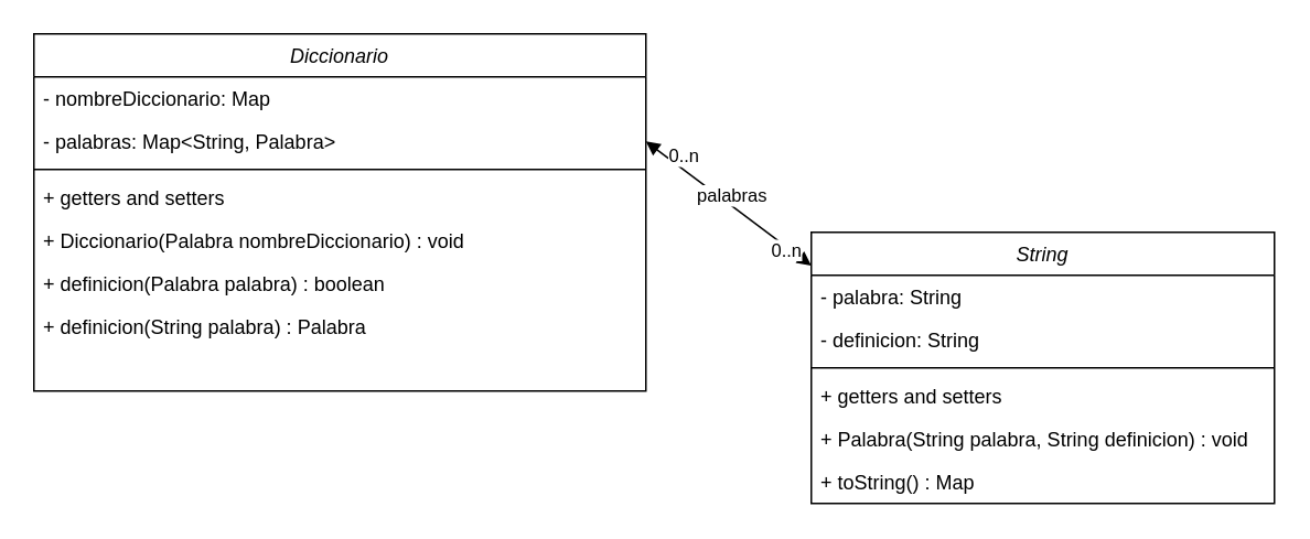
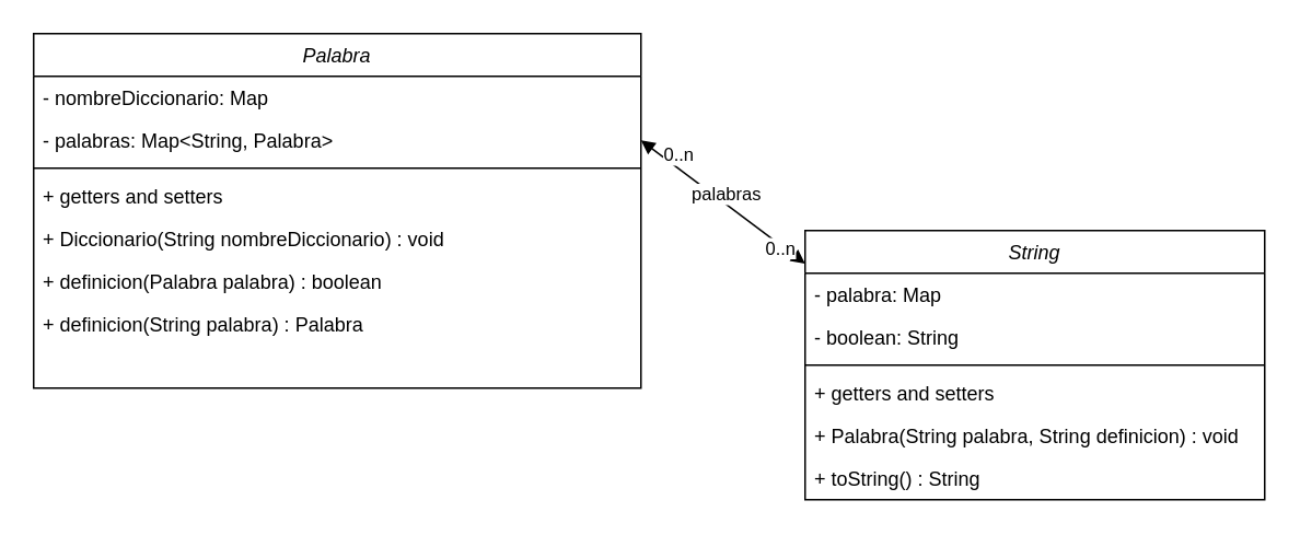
  <mxCell id="0" />
  <mxCell id="1" parent="0" />
- <mxCell id="2" value="Diccionario" style="swimlane;fontStyle=2;align=center;verticalAlign=top;childLayout=stackLayout;horizontal=1;startSize=26;horizontalStack=0;resizeParent=1;resizeLast=0;collapsible=1;marginBottom=0;rounded=0;shadow=0;strokeWidth=1;" parent="1" vertex="1"><mxGeometry x="20" y="20" width="370" height="216" as="geometry"><mxRectangle x="230" y="140" width="160" height="26" as="alternateBounds" /></mxGeometry></mxCell>
+ <mxCell id="2" value="Palabra" style="swimlane;fontStyle=2;align=center;verticalAlign=top;childLayout=stackLayout;horizontal=1;startSize=26;horizontalStack=0;resizeParent=1;resizeLast=0;collapsible=1;marginBottom=0;rounded=0;shadow=0;strokeWidth=1;" parent="1" vertex="1"><mxGeometry x="20" y="20" width="370" height="216" as="geometry"><mxRectangle x="230" y="140" width="160" height="26" as="alternateBounds" /></mxGeometry></mxCell>
  <mxCell id="3" value="- nombreDiccionario: Map" style="text;align=left;verticalAlign=top;spacingLeft=4;spacingRight=4;overflow=hidden;rotatable=0;points=[[0,0.5],[1,0.5]];portConstraint=eastwest;" parent="2" vertex="1"><mxGeometry y="26" width="370" height="26" as="geometry" /></mxCell>
  <mxCell id="4" value="- palabras: Map&lt;String, Palabra&gt;" style="text;align=left;verticalAlign=top;spacingLeft=4;spacingRight=4;overflow=hidden;rotatable=0;points=[[0,0.5],[1,0.5]];portConstraint=eastwest;rounded=0;shadow=0;html=0;" parent="2" vertex="1"><mxGeometry y="52" width="370" height="26" as="geometry" /></mxCell>
  <mxCell id="5" value="" style="line;html=1;strokeWidth=1;align=left;verticalAlign=middle;spacingTop=-1;spacingLeft=3;spacingRight=3;rotatable=0;labelPosition=right;points=[];portConstraint=eastwest;" parent="2" vertex="1"><mxGeometry y="78" width="370" height="8" as="geometry" /></mxCell>
  <mxCell id="6" value="+ getters and setters" style="text;align=left;verticalAlign=top;spacingLeft=4;spacingRight=4;overflow=hidden;rotatable=0;points=[[0,0.5],[1,0.5]];portConstraint=eastwest;" parent="2" vertex="1"><mxGeometry y="86" width="370" height="26" as="geometry" /></mxCell>
- <mxCell id="7" value="+ Diccionario(Palabra nombreDiccionario) : void" style="text;align=left;verticalAlign=top;spacingLeft=4;spacingRight=4;overflow=hidden;rotatable=0;points=[[0,0.5],[1,0.5]];portConstraint=eastwest;" vertex="1" parent="2"><mxGeometry y="112" width="370" height="26" as="geometry" /></mxCell>
+ <mxCell id="7" value="+ Diccionario(String nombreDiccionario) : void" style="text;align=left;verticalAlign=top;spacingLeft=4;spacingRight=4;overflow=hidden;rotatable=0;points=[[0,0.5],[1,0.5]];portConstraint=eastwest;" vertex="1" parent="2"><mxGeometry y="112" width="370" height="26" as="geometry" /></mxCell>
  <mxCell id="8" value="+ definicion(Palabra palabra) : boolean" style="text;align=left;verticalAlign=top;spacingLeft=4;spacingRight=4;overflow=hidden;rotatable=0;points=[[0,0.5],[1,0.5]];portConstraint=eastwest;" vertex="1" parent="2"><mxGeometry y="138" width="370" height="26" as="geometry" /></mxCell>
  <mxCell id="9" value="+ definicion(String palabra) : Palabra" style="text;align=left;verticalAlign=top;spacingLeft=4;spacingRight=4;overflow=hidden;rotatable=0;points=[[0,0.5],[1,0.5]];portConstraint=eastwest;" vertex="1" parent="2"><mxGeometry y="164" width="370" height="26" as="geometry" /></mxCell>
  <mxCell id="10" value="String" style="swimlane;fontStyle=2;align=center;verticalAlign=top;childLayout=stackLayout;horizontal=1;startSize=26;horizontalStack=0;resizeParent=1;resizeLast=0;collapsible=1;marginBottom=0;rounded=0;shadow=0;strokeWidth=1;" vertex="1" parent="1"><mxGeometry x="490" y="140" width="280" height="164" as="geometry"><mxRectangle x="230" y="140" width="160" height="26" as="alternateBounds" /></mxGeometry></mxCell>
- <mxCell id="11" value="- palabra: String" style="text;align=left;verticalAlign=top;spacingLeft=4;spacingRight=4;overflow=hidden;rotatable=0;points=[[0,0.5],[1,0.5]];portConstraint=eastwest;" vertex="1" parent="10"><mxGeometry y="26" width="280" height="26" as="geometry" /></mxCell>
- <mxCell id="12" value="- definicion: String" style="text;align=left;verticalAlign=top;spacingLeft=4;spacingRight=4;overflow=hidden;rotatable=0;points=[[0,0.5],[1,0.5]];portConstraint=eastwest;rounded=0;shadow=0;html=0;" vertex="1" parent="10"><mxGeometry y="52" width="280" height="26" as="geometry" /></mxCell>
+ <mxCell id="11" value="- palabra: Map" style="text;align=left;verticalAlign=top;spacingLeft=4;spacingRight=4;overflow=hidden;rotatable=0;points=[[0,0.5],[1,0.5]];portConstraint=eastwest;" vertex="1" parent="10"><mxGeometry y="26" width="280" height="26" as="geometry" /></mxCell>
+ <mxCell id="12" value="- boolean: String" style="text;align=left;verticalAlign=top;spacingLeft=4;spacingRight=4;overflow=hidden;rotatable=0;points=[[0,0.5],[1,0.5]];portConstraint=eastwest;rounded=0;shadow=0;html=0;" vertex="1" parent="10"><mxGeometry y="52" width="280" height="26" as="geometry" /></mxCell>
  <mxCell id="13" value="" style="line;html=1;strokeWidth=1;align=left;verticalAlign=middle;spacingTop=-1;spacingLeft=3;spacingRight=3;rotatable=0;labelPosition=right;points=[];portConstraint=eastwest;" vertex="1" parent="10"><mxGeometry y="78" width="280" height="8" as="geometry" /></mxCell>
  <mxCell id="14" value="+ getters and setters" style="text;align=left;verticalAlign=top;spacingLeft=4;spacingRight=4;overflow=hidden;rotatable=0;points=[[0,0.5],[1,0.5]];portConstraint=eastwest;" vertex="1" parent="10"><mxGeometry y="86" width="280" height="26" as="geometry" /></mxCell>
  <mxCell id="15" value="+ Palabra(String palabra, String definicion) : void " style="text;align=left;verticalAlign=top;spacingLeft=4;spacingRight=4;overflow=hidden;rotatable=0;points=[[0,0.5],[1,0.5]];portConstraint=eastwest;" vertex="1" parent="10"><mxGeometry y="112" width="280" height="26" as="geometry" /></mxCell>
- <mxCell id="16" value="+ toString() : Map" style="text;align=left;verticalAlign=top;spacingLeft=4;spacingRight=4;overflow=hidden;rotatable=0;points=[[0,0.5],[1,0.5]];portConstraint=eastwest;" vertex="1" parent="10"><mxGeometry y="138" width="280" height="26" as="geometry" /></mxCell>
+ <mxCell id="16" value="+ toString() : String" style="text;align=left;verticalAlign=top;spacingLeft=4;spacingRight=4;overflow=hidden;rotatable=0;points=[[0,0.5],[1,0.5]];portConstraint=eastwest;" vertex="1" parent="10"><mxGeometry y="138" width="280" height="26" as="geometry" /></mxCell>
  <mxCell id="17" value="" style="endArrow=block;startArrow=block;endFill=1;startFill=1;html=1;rounded=0;entryX=0;entryY=0.123;entryDx=0;entryDy=0;entryPerimeter=0;exitX=1;exitY=0.5;exitDx=0;exitDy=0;" edge="1" parent="1" source="4" target="10"><mxGeometry width="160" relative="1" as="geometry"><mxPoint x="250" y="340" as="sourcePoint" /><mxPoint x="410" y="340" as="targetPoint" /></mxGeometry></mxCell>
  <mxCell id="18" value="palabras" style="edgeLabel;html=1;align=center;verticalAlign=middle;resizable=0;points=[];" vertex="1" connectable="0" parent="17"><mxGeometry x="-0.141" y="4" relative="1" as="geometry"><mxPoint x="6" y="3" as="offset" /></mxGeometry></mxCell>
  <mxCell id="19" value="0..n" style="edgeLabel;html=1;align=center;verticalAlign=middle;resizable=0;points=[];" vertex="1" connectable="0" parent="17"><mxGeometry x="0.709" y="-1" relative="1" as="geometry"><mxPoint as="offset" /></mxGeometry></mxCell>
  <mxCell id="20" value="0..n" style="edgeLabel;html=1;align=center;verticalAlign=middle;resizable=0;points=[];" vertex="1" connectable="0" parent="17"><mxGeometry x="-0.77" y="2" relative="1" as="geometry"><mxPoint x="10" y="2" as="offset" /></mxGeometry></mxCell>
